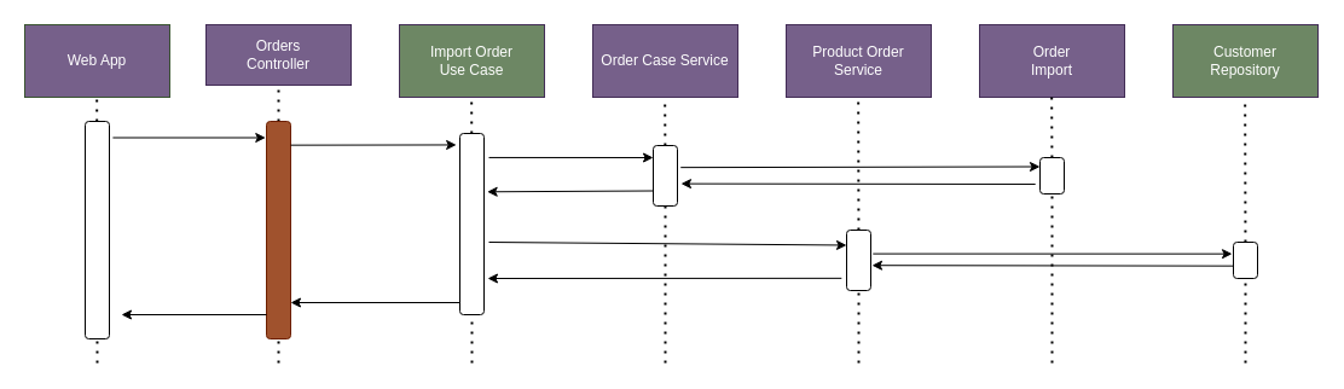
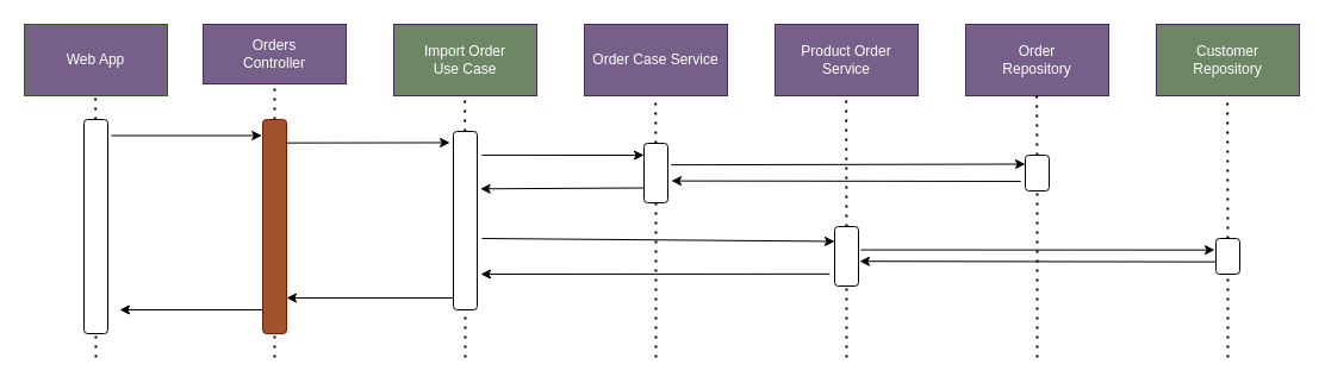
  <mxCell id="0" />
  <mxCell id="1" parent="0" />
  <mxCell id="2" value="Orders&lt;br&gt;Controller" style="rounded=0;whiteSpace=wrap;html=1;fillColor=#76608a;fontColor=#ffffff;strokeColor=#432D57;" parent="1" vertex="1"><mxGeometry x="170" y="20" width="120" height="50" as="geometry" /></mxCell>
  <mxCell id="3" value="Import Order&lt;br&gt;Use Case" style="rounded=0;whiteSpace=wrap;html=1;fillColor=#6d8764;fontColor=#ffffff;strokeColor=#432D57;" parent="1" vertex="1"><mxGeometry x="330" y="20" width="120" height="60" as="geometry" /></mxCell>
  <mxCell id="4" value="Order Case Service" style="rounded=0;whiteSpace=wrap;html=1;fillColor=#76608a;fontColor=#ffffff;strokeColor=#432D57;" parent="1" vertex="1"><mxGeometry x="490" y="20" width="120" height="60" as="geometry" /></mxCell>
- <mxCell id="5" value="Order&lt;br&gt;Import" style="rounded=0;whiteSpace=wrap;html=1;fillColor=#76608a;fontColor=#ffffff;strokeColor=#432D57;" parent="1" vertex="1"><mxGeometry x="810" y="20" width="120" height="60" as="geometry" /></mxCell>
+ <mxCell id="5" value="Order&lt;br&gt;Repository" style="rounded=0;whiteSpace=wrap;html=1;fillColor=#76608a;fontColor=#ffffff;strokeColor=#432D57;" parent="1" vertex="1"><mxGeometry x="810" y="20" width="120" height="60" as="geometry" /></mxCell>
  <mxCell id="6" value="Product Order Service" style="rounded=0;whiteSpace=wrap;html=1;fillColor=#76608a;fontColor=#ffffff;strokeColor=#432D57;" parent="1" vertex="1"><mxGeometry x="650" y="20" width="120" height="60" as="geometry" /></mxCell>
  <mxCell id="7" value="Customer&lt;br&gt;Repository" style="rounded=0;whiteSpace=wrap;html=1;fillColor=#6d8764;fontColor=#ffffff;strokeColor=#432D57;" parent="1" vertex="1"><mxGeometry x="970" y="20" width="120" height="60" as="geometry" /></mxCell>
  <mxCell id="8" value="" style="endArrow=none;dashed=1;html=1;dashPattern=1 3;strokeWidth=2;rounded=0;entryX=0.5;entryY=1;entryDx=0;entryDy=0;" parent="1" source="17" target="2" edge="1"><mxGeometry width="50" height="50" relative="1" as="geometry"><mxPoint x="230" y="470" as="sourcePoint" /><mxPoint x="250" y="160" as="targetPoint" /></mxGeometry></mxCell>
  <mxCell id="9" value="" style="endArrow=none;dashed=1;html=1;dashPattern=1 3;strokeWidth=2;rounded=0;entryX=0.5;entryY=1;entryDx=0;entryDy=0;" parent="1" source="19" edge="1"><mxGeometry width="50" height="50" relative="1" as="geometry"><mxPoint x="389.66" y="470" as="sourcePoint" /><mxPoint x="389.66" y="80" as="targetPoint" /></mxGeometry></mxCell>
  <mxCell id="10" value="" style="endArrow=none;dashed=1;html=1;dashPattern=1 3;strokeWidth=2;rounded=0;entryX=0.5;entryY=1;entryDx=0;entryDy=0;" parent="1" source="21" edge="1"><mxGeometry width="50" height="50" relative="1" as="geometry"><mxPoint x="549.66" y="470" as="sourcePoint" /><mxPoint x="549.66" y="80" as="targetPoint" /></mxGeometry></mxCell>
  <mxCell id="11" value="" style="endArrow=none;dashed=1;html=1;dashPattern=1 3;strokeWidth=2;rounded=0;entryX=0.5;entryY=1;entryDx=0;entryDy=0;" parent="1" source="37" edge="1"><mxGeometry width="50" height="50" relative="1" as="geometry"><mxPoint x="710" y="470" as="sourcePoint" /><mxPoint x="709.66" y="80" as="targetPoint" /></mxGeometry></mxCell>
  <mxCell id="12" value="" style="endArrow=none;dashed=1;html=1;dashPattern=1 3;strokeWidth=2;rounded=0;entryX=0.5;entryY=1;entryDx=0;entryDy=0;" parent="1" source="23" edge="1"><mxGeometry width="50" height="50" relative="1" as="geometry"><mxPoint x="869.66" y="470" as="sourcePoint" /><mxPoint x="869.66" y="80" as="targetPoint" /></mxGeometry></mxCell>
  <mxCell id="13" value="" style="endArrow=none;dashed=1;html=1;dashPattern=1 3;strokeWidth=2;rounded=0;entryX=0.5;entryY=1;entryDx=0;entryDy=0;" parent="1" source="35" edge="1"><mxGeometry width="50" height="50" relative="1" as="geometry"><mxPoint x="1029.66" y="470" as="sourcePoint" /><mxPoint x="1029.66" y="80" as="targetPoint" /></mxGeometry></mxCell>
  <mxCell id="14" value="" style="endArrow=none;dashed=1;html=1;dashPattern=1 3;strokeWidth=2;rounded=0;entryX=0.5;entryY=1;entryDx=0;entryDy=0;" parent="1" edge="1"><mxGeometry width="50" height="50" relative="1" as="geometry"><mxPoint x="80" y="300" as="sourcePoint" /><mxPoint x="79.66" y="80" as="targetPoint" /></mxGeometry></mxCell>
  <mxCell id="15" value="" style="rounded=1;whiteSpace=wrap;html=1;" parent="1" vertex="1"><mxGeometry x="70" y="100" width="20" height="180" as="geometry" /></mxCell>
  <mxCell id="16" value="" style="endArrow=none;dashed=1;html=1;dashPattern=1 3;strokeWidth=2;rounded=0;entryX=0.5;entryY=1;entryDx=0;entryDy=0;" parent="1" target="17" edge="1"><mxGeometry width="50" height="50" relative="1" as="geometry"><mxPoint x="230" y="300" as="sourcePoint" /><mxPoint x="230" y="80" as="targetPoint" /></mxGeometry></mxCell>
  <mxCell id="17" value="" style="rounded=1;whiteSpace=wrap;html=1;fillColor=#a0522d;fontColor=#ffffff;strokeColor=#6D1F00;" parent="1" vertex="1"><mxGeometry x="220" y="100" width="20" height="180" as="geometry" /></mxCell>
  <mxCell id="18" value="" style="endArrow=none;dashed=1;html=1;dashPattern=1 3;strokeWidth=2;rounded=0;entryX=0.5;entryY=1;entryDx=0;entryDy=0;" parent="1" target="19" edge="1"><mxGeometry width="50" height="50" relative="1" as="geometry"><mxPoint x="390" y="300" as="sourcePoint" /><mxPoint x="389.66" y="80" as="targetPoint" /></mxGeometry></mxCell>
  <mxCell id="19" value="" style="rounded=1;whiteSpace=wrap;html=1;" parent="1" vertex="1"><mxGeometry x="380" y="110" width="20" height="150" as="geometry" /></mxCell>
  <mxCell id="20" value="" style="endArrow=none;dashed=1;html=1;dashPattern=1 3;strokeWidth=2;rounded=0;entryX=0.5;entryY=1;entryDx=0;entryDy=0;" parent="1" target="21" edge="1"><mxGeometry width="50" height="50" relative="1" as="geometry"><mxPoint x="550" y="300" as="sourcePoint" /><mxPoint x="549.66" y="80" as="targetPoint" /></mxGeometry></mxCell>
  <mxCell id="21" value="" style="rounded=1;whiteSpace=wrap;html=1;" parent="1" vertex="1"><mxGeometry x="540" y="120" width="20" height="50" as="geometry" /></mxCell>
  <mxCell id="22" value="" style="endArrow=none;dashed=1;html=1;dashPattern=1 3;strokeWidth=2;rounded=0;entryX=0.5;entryY=1;entryDx=0;entryDy=0;" parent="1" target="23" edge="1"><mxGeometry width="50" height="50" relative="1" as="geometry"><mxPoint x="870" y="300" as="sourcePoint" /><mxPoint x="869.66" y="80" as="targetPoint" /></mxGeometry></mxCell>
  <mxCell id="23" value="" style="rounded=1;whiteSpace=wrap;html=1;" parent="1" vertex="1"><mxGeometry x="860" y="130" width="20" height="30" as="geometry" /></mxCell>
  <mxCell id="24" value="" style="endArrow=classic;html=1;rounded=0;exitX=1.145;exitY=0.075;exitDx=0;exitDy=0;exitPerimeter=0;entryX=-0.036;entryY=0.075;entryDx=0;entryDy=0;entryPerimeter=0;" parent="1" source="15" target="17" edge="1"><mxGeometry width="50" height="50" relative="1" as="geometry"><mxPoint x="140" y="300" as="sourcePoint" /><mxPoint x="190" y="250" as="targetPoint" /></mxGeometry></mxCell>
  <mxCell id="25" value="" style="endArrow=classic;html=1;rounded=0;exitX=1.145;exitY=0.075;exitDx=0;exitDy=0;exitPerimeter=0;entryX=-0.143;entryY=0.063;entryDx=0;entryDy=0;entryPerimeter=0;" parent="1" target="19" edge="1"><mxGeometry width="50" height="50" relative="1" as="geometry"><mxPoint x="240" y="119.66" as="sourcePoint" /><mxPoint x="361" y="119.66" as="targetPoint" /></mxGeometry></mxCell>
  <mxCell id="26" value="" style="endArrow=classic;html=1;rounded=0;entryX=-0.174;entryY=0.134;entryDx=0;entryDy=0;entryPerimeter=0;exitX=1.2;exitY=0.133;exitDx=0;exitDy=0;exitPerimeter=0;" parent="1" source="19" edge="1"><mxGeometry width="50" height="50" relative="1" as="geometry"><mxPoint x="410" y="130" as="sourcePoint" /><mxPoint x="540" y="130" as="targetPoint" /></mxGeometry></mxCell>
  <mxCell id="27" value="" style="endArrow=classic;html=1;rounded=0;exitX=1.136;exitY=0.363;exitDx=0;exitDy=0;exitPerimeter=0;entryX=0;entryY=0.25;entryDx=0;entryDy=0;" parent="1" source="21" target="23" edge="1"><mxGeometry width="50" height="50" relative="1" as="geometry"><mxPoint x="610" y="200" as="sourcePoint" /><mxPoint x="840" y="140" as="targetPoint" /></mxGeometry></mxCell>
  <mxCell id="28" value="" style="endArrow=classic;html=1;rounded=0;exitX=-0.19;exitY=0.733;exitDx=0;exitDy=0;exitPerimeter=0;entryX=1.15;entryY=0.632;entryDx=0;entryDy=0;entryPerimeter=0;" parent="1" source="23" target="21" edge="1"><mxGeometry width="50" height="50" relative="1" as="geometry"><mxPoint x="680" y="180" as="sourcePoint" /><mxPoint x="650" y="200" as="targetPoint" /></mxGeometry></mxCell>
  <mxCell id="29" value="" style="endArrow=classic;html=1;rounded=0;exitX=0;exitY=0.75;exitDx=0;exitDy=0;entryX=1.133;entryY=0.322;entryDx=0;entryDy=0;entryPerimeter=0;" parent="1" source="21" target="19" edge="1"><mxGeometry width="50" height="50" relative="1" as="geometry"><mxPoint x="743" y="220" as="sourcePoint" /><mxPoint x="450" y="220" as="targetPoint" /></mxGeometry></mxCell>
  <mxCell id="30" value="" style="endArrow=classic;html=1;rounded=0;entryX=0;entryY=0.25;entryDx=0;entryDy=0;exitX=1.2;exitY=0.133;exitDx=0;exitDy=0;exitPerimeter=0;" parent="1" target="37" edge="1"><mxGeometry width="50" height="50" relative="1" as="geometry"><mxPoint x="404" y="200" as="sourcePoint" /><mxPoint x="540" y="200" as="targetPoint" /></mxGeometry></mxCell>
  <mxCell id="31" value="" style="endArrow=classic;html=1;rounded=0;exitX=-0.209;exitY=0.797;exitDx=0;exitDy=0;entryX=1.133;entryY=0.322;entryDx=0;entryDy=0;entryPerimeter=0;exitPerimeter=0;" parent="1" source="37" edge="1"><mxGeometry width="50" height="50" relative="1" as="geometry"><mxPoint x="540" y="230" as="sourcePoint" /><mxPoint x="403" y="230" as="targetPoint" /></mxGeometry></mxCell>
  <mxCell id="32" value="" style="endArrow=classic;html=1;rounded=0;entryX=-0.174;entryY=0.134;entryDx=0;entryDy=0;entryPerimeter=0;exitX=1.09;exitY=0.392;exitDx=0;exitDy=0;exitPerimeter=0;" parent="1" source="37" edge="1"><mxGeometry width="50" height="50" relative="1" as="geometry"><mxPoint x="883" y="209.66" as="sourcePoint" /><mxPoint x="1019" y="209.66" as="targetPoint" /></mxGeometry></mxCell>
  <mxCell id="33" value="" style="endArrow=classic;html=1;rounded=0;exitX=0;exitY=0.75;exitDx=0;exitDy=0;entryX=1.05;entryY=0.584;entryDx=0;entryDy=0;entryPerimeter=0;" parent="1" target="37" edge="1"><mxGeometry width="50" height="50" relative="1" as="geometry"><mxPoint x="1020" y="219.66" as="sourcePoint" /><mxPoint x="883" y="219.66" as="targetPoint" /></mxGeometry></mxCell>
  <mxCell id="34" value="" style="endArrow=none;dashed=1;html=1;dashPattern=1 3;strokeWidth=2;rounded=0;entryX=0.5;entryY=1;entryDx=0;entryDy=0;" parent="1" target="35" edge="1"><mxGeometry width="50" height="50" relative="1" as="geometry"><mxPoint x="1030" y="300" as="sourcePoint" /><mxPoint x="1029.66" y="80" as="targetPoint" /></mxGeometry></mxCell>
  <mxCell id="35" value="" style="rounded=1;whiteSpace=wrap;html=1;" parent="1" vertex="1"><mxGeometry x="1020" y="200" width="20" height="30" as="geometry" /></mxCell>
  <mxCell id="36" value="" style="endArrow=none;dashed=1;html=1;dashPattern=1 3;strokeWidth=2;rounded=0;entryX=0.5;entryY=1;entryDx=0;entryDy=0;" parent="1" target="37" edge="1"><mxGeometry width="50" height="50" relative="1" as="geometry"><mxPoint x="710" y="300" as="sourcePoint" /><mxPoint x="709.66" y="80" as="targetPoint" /></mxGeometry></mxCell>
  <mxCell id="37" value="" style="rounded=1;whiteSpace=wrap;html=1;" parent="1" vertex="1"><mxGeometry x="700" y="190" width="20" height="50" as="geometry" /></mxCell>
  <mxCell id="38" value="" style="endArrow=classic;html=1;rounded=0;" parent="1" edge="1"><mxGeometry width="50" height="50" relative="1" as="geometry"><mxPoint x="380" y="250" as="sourcePoint" /><mxPoint x="240" y="250" as="targetPoint" /></mxGeometry></mxCell>
  <mxCell id="39" value="" style="endArrow=classic;html=1;rounded=0;" parent="1" edge="1"><mxGeometry width="50" height="50" relative="1" as="geometry"><mxPoint x="220" y="260" as="sourcePoint" /><mxPoint x="100" y="260" as="targetPoint" /></mxGeometry></mxCell>
  <mxCell id="40" value="Web App" style="rounded=0;whiteSpace=wrap;html=1;fillColor=#76608a;fontColor=#ffffff;strokeColor=#3A5431;" parent="1" vertex="1"><mxGeometry x="20" y="20" width="120" height="60" as="geometry" /></mxCell>
